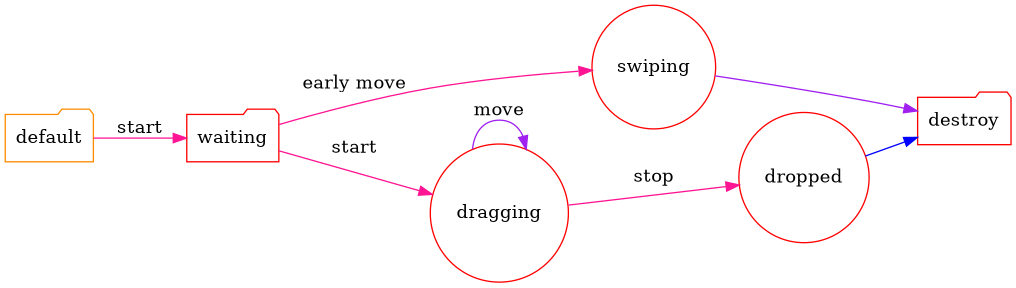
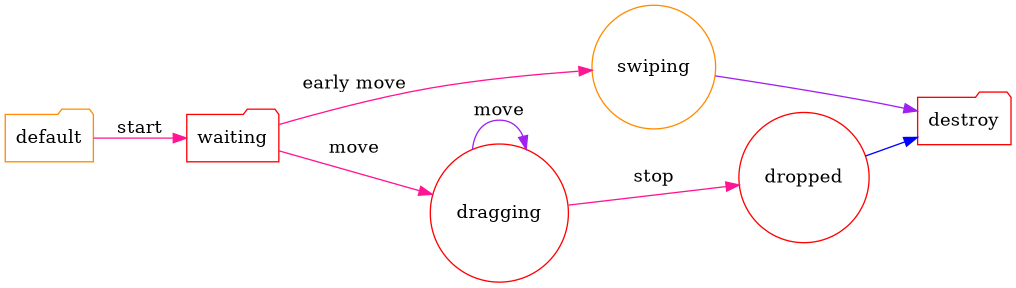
  digraph {
    rankdir=LR
    node [color=red shape=folder]
    edge [color=deeppink]
    waiting
    default [color=darkorange]
-   swiping [shape=circle]
+   swiping [color=darkorange shape=circle]
    dragging [shape=circle]
    destroy
    dropped [shape=circle]
    waiting -> swiping [label="early move"]
-   waiting -> dragging [label=start]
+   waiting -> dragging [label=move]
    default -> waiting [label=start]
    swiping -> destroy [color=purple]
    dragging -> dragging [color=purple label=move]
    dragging -> dropped [label=stop]
    dropped -> destroy [color=blue]
  }
